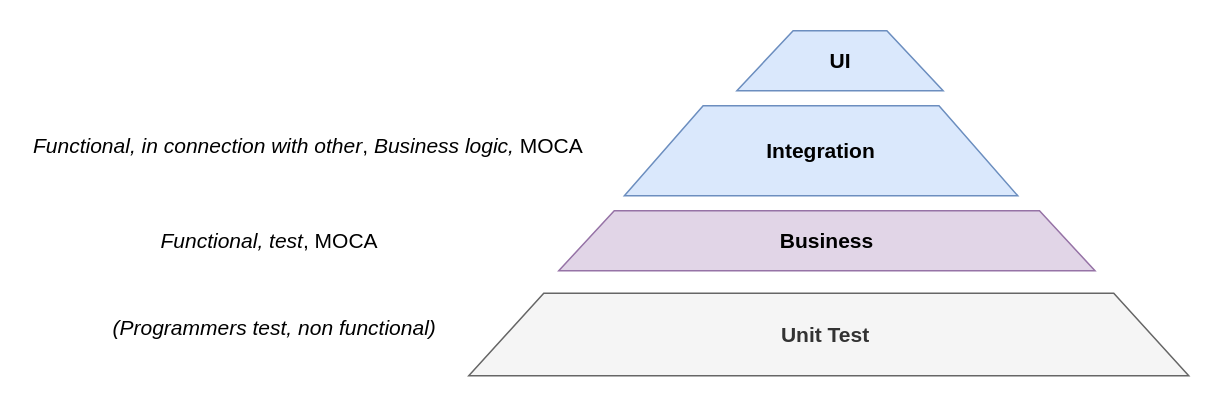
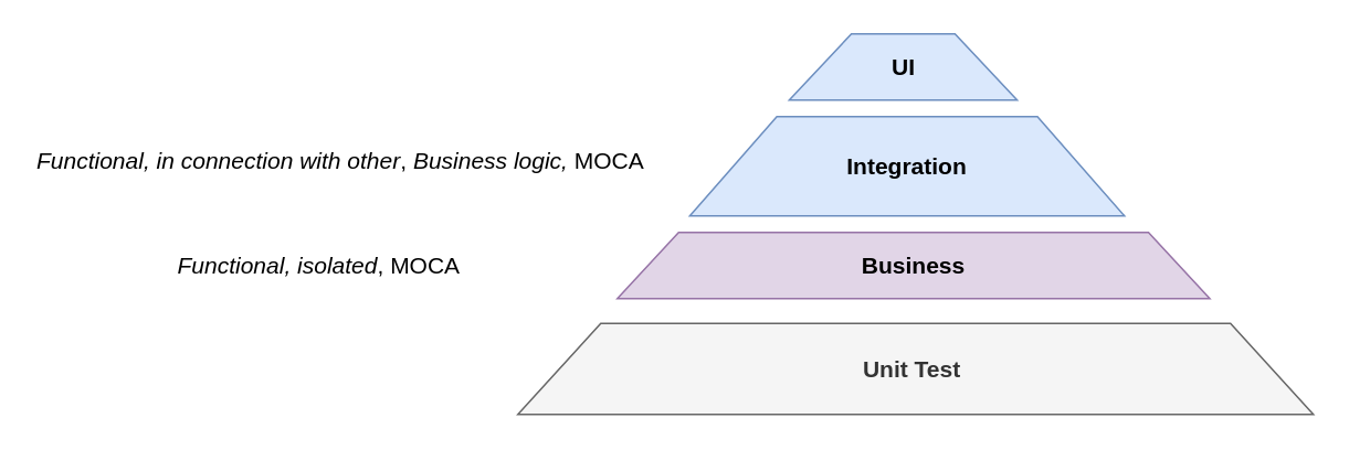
  <mxCell id="0" />
  <mxCell id="1" parent="0" />
  <mxCell id="2" value="Unit Test&amp;nbsp;" style="shape=trapezoid;perimeter=trapezoidPerimeter;whiteSpace=wrap;html=1;fixedSize=1;fillColor=#f5f5f5;strokeColor=#666666;fontColor=#333333;fontStyle=1;fontSize=14;size=50;" vertex="1" parent="1"><mxGeometry x="312" y="195" width="480" height="55" as="geometry" /></mxCell>
  <mxCell id="3" value="&lt;div&gt;Integration&lt;/div&gt;" style="shape=trapezoid;perimeter=trapezoidPerimeter;whiteSpace=wrap;html=1;fixedSize=1;fillColor=#dae8fc;strokeColor=#6c8ebf;fontStyle=1;fontSize=14;size=52.5;" vertex="1" parent="1"><mxGeometry x="415.75" y="70" width="262.25" height="60" as="geometry" /></mxCell>
  <mxCell id="4" value="Business &lt;span style=&quot;font-weight: normal&quot;&gt;&lt;/span&gt;" style="shape=trapezoid;perimeter=trapezoidPerimeter;whiteSpace=wrap;html=1;fixedSize=1;fillColor=#e1d5e7;strokeColor=#9673a6;fontStyle=1;fontSize=14;size=37;" vertex="1" parent="1"><mxGeometry x="372" y="140" width="357.5" height="40" as="geometry" /></mxCell>
- <mxCell id="5" value="UI" style="shape=trapezoid;perimeter=trapezoidPerimeter;whiteSpace=wrap;html=1;fixedSize=1;fontSize=14;size=37.5;fillColor=#dae8fc;strokeColor=#6c8ebf;fontStyle=1" vertex="1" parent="1"><mxGeometry x="490.75" y="20" width="137.5" height="40" as="geometry" /></mxCell>
- <mxCell id="6" value="&lt;span style=&quot;font-weight: normal&quot;&gt;&lt;i&gt;(Programmers test, non functional)&lt;/i&gt;&lt;/span&gt;" style="text;whiteSpace=wrap;html=1;fontSize=14;" vertex="1" parent="1"><mxGeometry x="73" y="203" width="239" height="31" as="geometry" /></mxCell>
- <mxCell id="7" value="&lt;span style=&quot;font-weight: normal&quot;&gt;&lt;i&gt;Functional, test&lt;/i&gt;, MOCA&lt;br&gt;&lt;/span&gt;" style="text;whiteSpace=wrap;html=1;fontSize=14;" vertex="1" parent="1"><mxGeometry x="105" y="144.5" width="185" height="31" as="geometry" /></mxCell>
+ <mxCell id="5" value="UI" style="shape=trapezoid;perimeter=trapezoidPerimeter;whiteSpace=wrap;html=1;fixedSize=1;fontSize=14;size=37.5;fillColor=#dae8fc;strokeColor=#6c8ebf;fontStyle=1" vertex="1" parent="1"><mxGeometry x="475.75" y="20" width="137.5" height="40" as="geometry" /></mxCell>
+ <mxCell id="7" value="&lt;span style=&quot;font-weight: normal&quot;&gt;&lt;i&gt;Functional, isolated&lt;/i&gt;, MOCA&lt;br&gt;&lt;/span&gt;" style="text;whiteSpace=wrap;html=1;fontSize=14;" vertex="1" parent="1"><mxGeometry x="105" y="144.5" width="185" height="31" as="geometry" /></mxCell>
  <mxCell id="8" value="&lt;span style=&quot;font-weight: normal&quot;&gt;&lt;i&gt;Functional, in connection with other&lt;/i&gt;, &lt;/span&gt;&lt;span style=&quot;font-weight: normal&quot;&gt;&lt;span style=&quot;font-weight: normal&quot;&gt;&lt;i&gt;Business logic, &lt;/i&gt;&lt;/span&gt;MOCA&lt;br&gt;&lt;/span&gt;" style="text;whiteSpace=wrap;html=1;fontSize=14;" vertex="1" parent="1"><mxGeometry x="20" y="82" width="402" height="31" as="geometry" /></mxCell>
